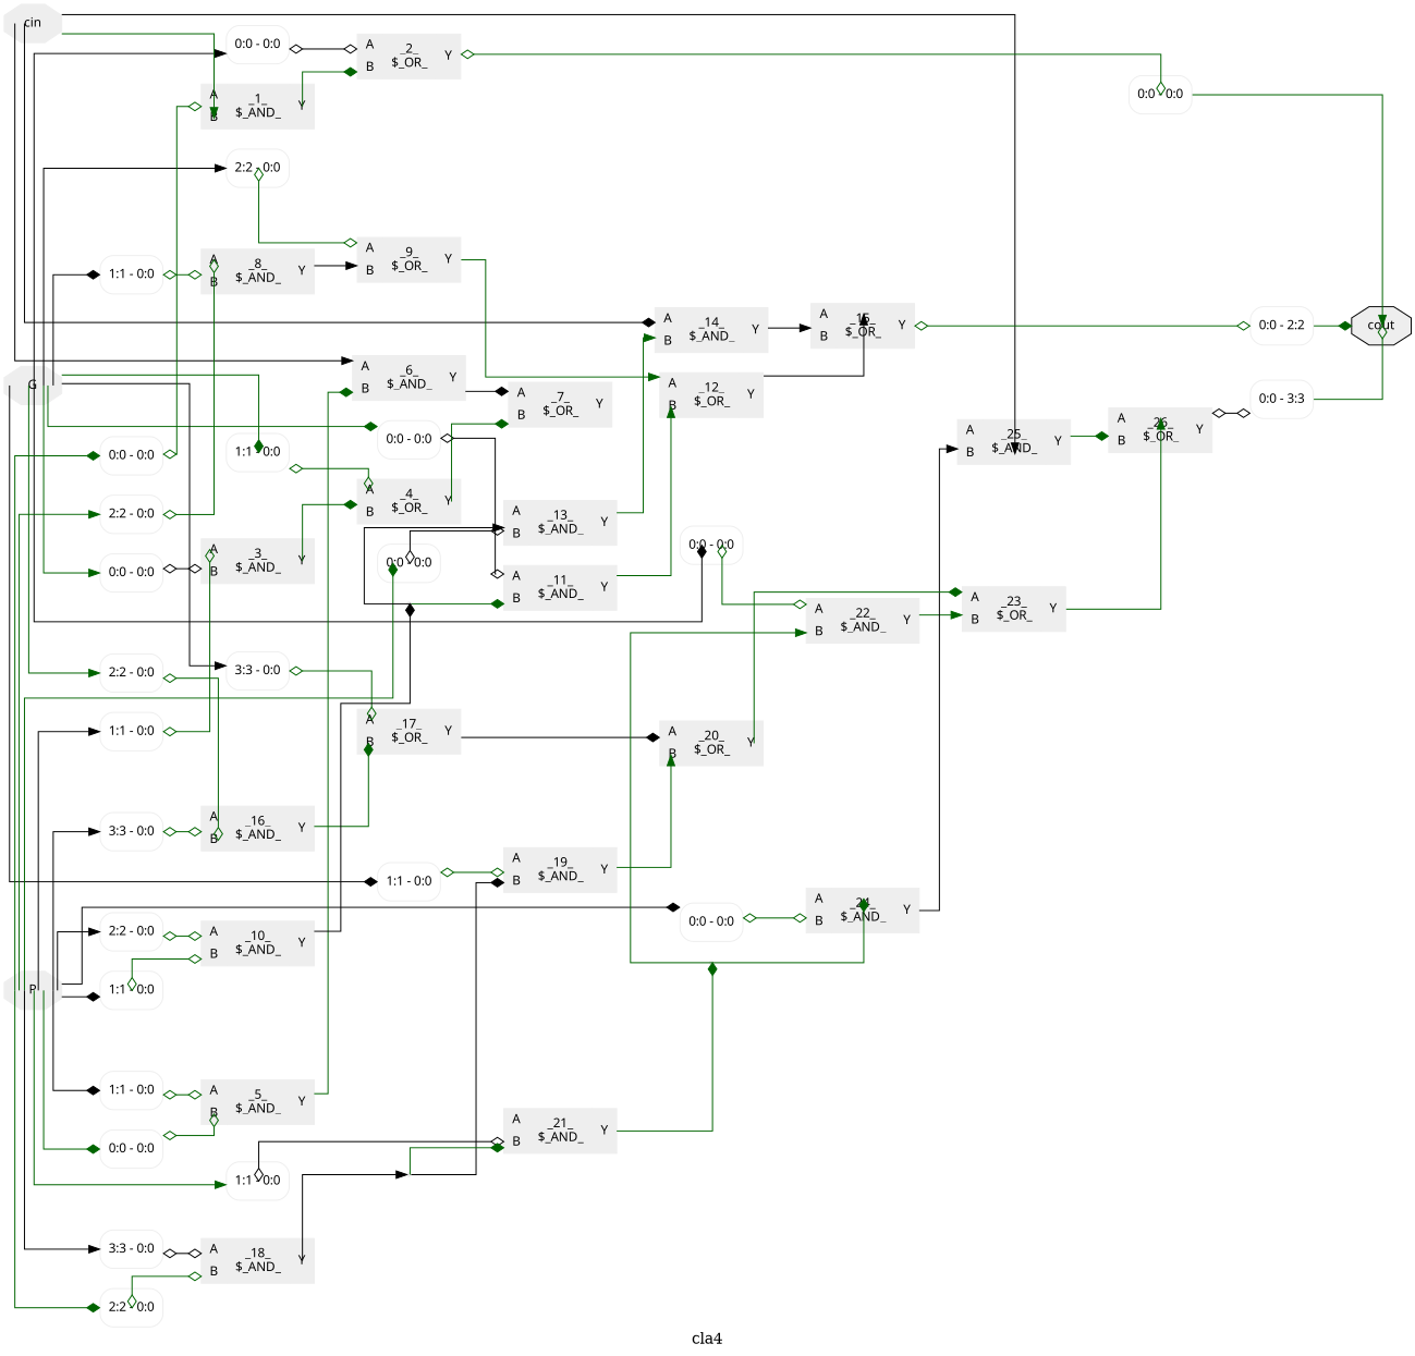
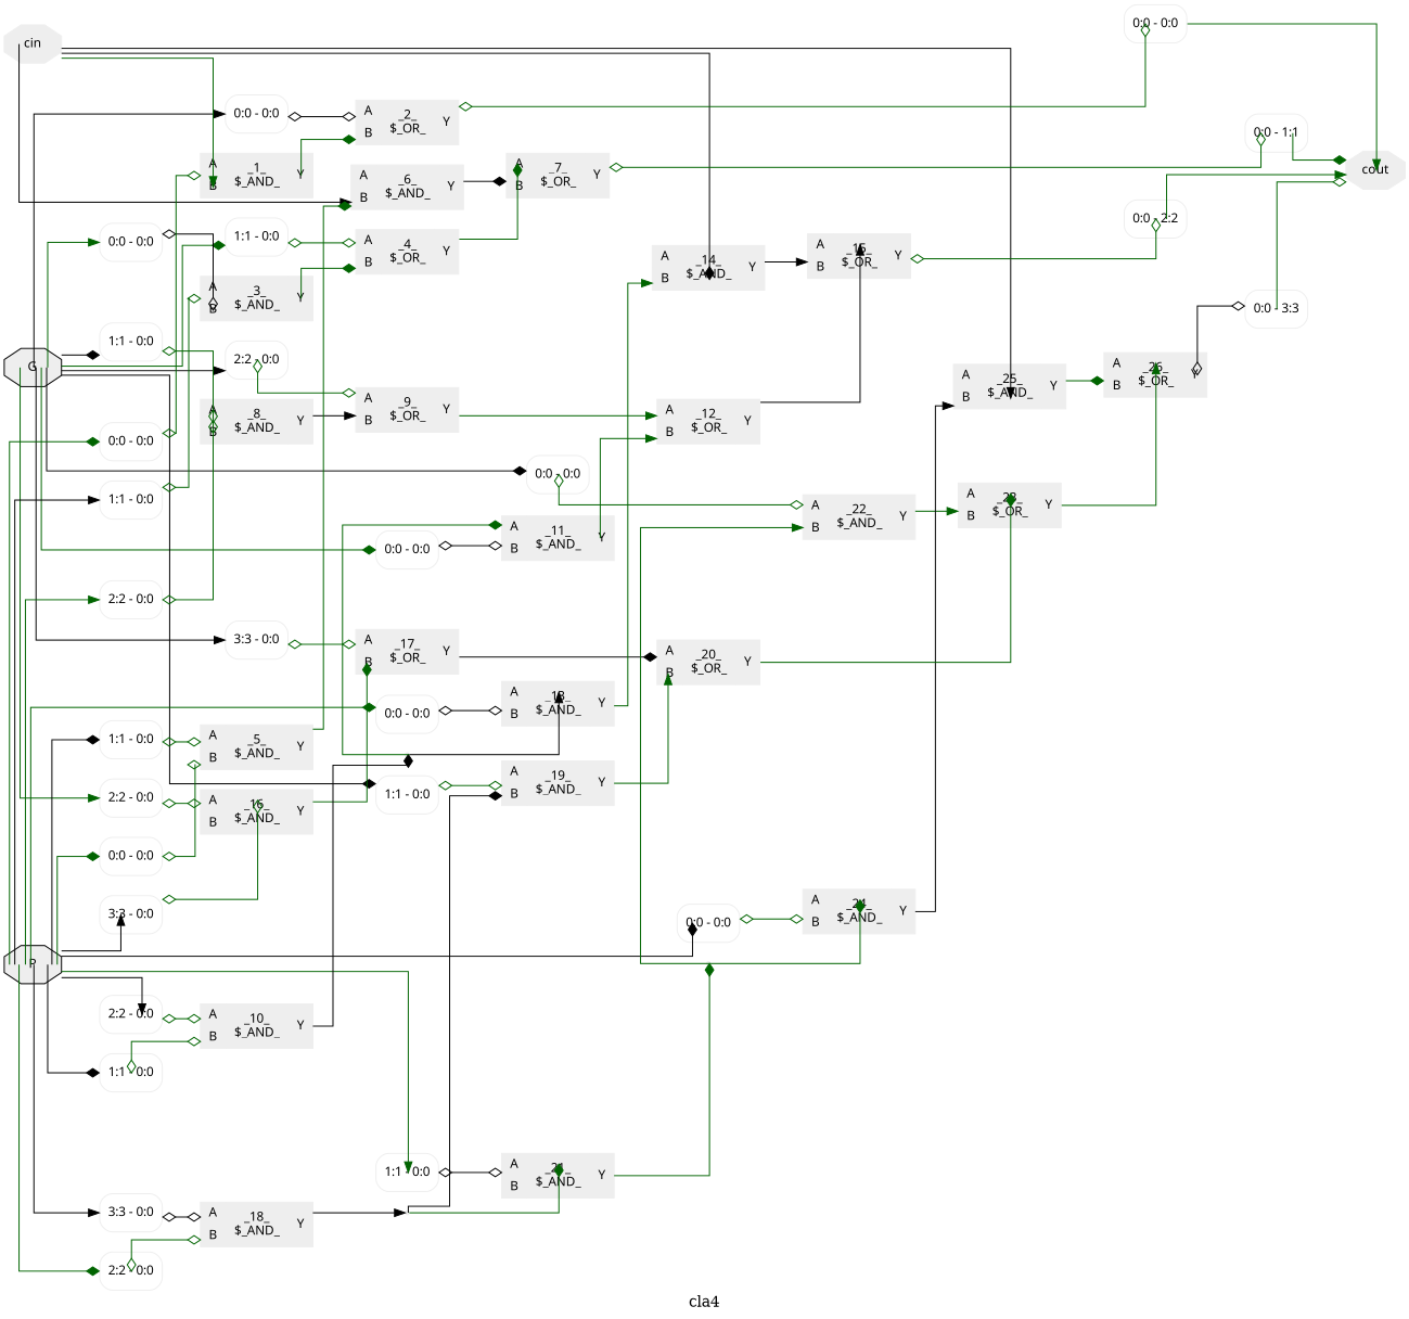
  digraph {
    label=cla4
    ordering=in
    rankdir=LR
    remincross=true
    spline=ortho
    splines=ortho
    node [color="#EEEEEE" fillcolor="#EEEEEE" fontname=Verdana fontsize=12 shape=record style=filled]
    edge [arrowhead=diamond color=darkgreen headport="p28:w" tailport=e]
-   n23 [fontcolor=black label=G shape=octagon]
-   n24 [fontcolor=black label=P shape=octagon]
+   n23 [color=black fontcolor=black label=G shape=octagon]
+   n24 [color=black fontcolor=black label=P shape=octagon]
    n25 [fontcolor=black label=cin shape=octagon]
-   n26 [color=black fontcolor=black label=cout shape=octagon]
+   n26 [fontcolor=black label=cout shape=octagon]
    x1 [label="<s0> 0:0 - 0:0 " style=rounded]
    x4 [label="<s0> 0:0 - 0:0 " style=rounded]
    x5 [label="<s0> 1:1 - 0:0 " style=rounded]
    x10 [label="<s0> 1:1 - 0:0 " style=rounded]
    x11 [label="<s0> 2:2 - 0:0 " style=rounded]
    x14 [label="<s0> 0:0 - 0:0 " style=rounded]
    x18 [label="<s0> 2:2 - 0:0 " style=rounded]
    x19 [label="<s0> 3:3 - 0:0 " style=rounded]
    x22 [label="<s0> 1:1 - 0:0 " style=rounded]
    x24 [label="<s0> 0:0 - 0:0 " style=rounded]
    x0 [label="<s0> 0:0 - 0:0 " style=rounded]
    x3 [label="<s0> 1:1 - 0:0 " style=rounded]
    x6 [label="<s0> 1:1 - 0:0 " style=rounded]
    x7 [label="<s0> 0:0 - 0:0 " style=rounded]
    x9 [label="<s0> 2:2 - 0:0 " style=rounded]
    x12 [label="<s0> 2:2 - 0:0 " style=rounded]
    x13 [label="<s0> 1:1 - 0:0 " style=rounded]
    x15 [label="<s0> 0:0 - 0:0 " style=rounded]
    x17 [label="<s0> 3:3 - 0:0 " style=rounded]
    x20 [label="<s0> 3:3 - 0:0 " style=rounded]
    x21 [label="<s0> 2:2 - 0:0 " style=rounded]
    x23 [label="<s0> 1:1 - 0:0 " style=rounded]
    x25 [label="<s0> 0:0 - 0:0 " style=rounded]
    c30 [label="{{<p27> A|<p28> B}|_1_\n$_AND_|{<p29> Y}}"]
    c35 [label="{{<p27> A|<p28> B}|_6_\n$_AND_|{<p29> Y}}"]
    c43 [label="{{<p27> A|<p28> B}|_14_\n$_AND_|{<p29> Y}}"]
    c54 [label="{{<p27> A|<p28> B}|_25_\n$_AND_|{<p29> Y}}"]
    c31 [label="{{<p27> A|<p28> B}|_2_\n$_OR_|{<p29> Y}}"]
    c32 [label="{{<p27> A|<p28> B}|_3_\n$_AND_|{<p29> Y}}"]
    c33 [label="{{<p27> A|<p28> B}|_4_\n$_OR_|{<p29> Y}}"]
    c37 [label="{{<p27> A|<p28> B}|_8_\n$_AND_|{<p29> Y}}"]
    c38 [label="{{<p27> A|<p28> B}|_9_\n$_OR_|{<p29> Y}}"]
    c40 [label="{{<p27> A|<p28> B}|_11_\n$_AND_|{<p29> Y}}"]
    c45 [label="{{<p27> A|<p28> B}|_16_\n$_AND_|{<p29> Y}}"]
    c46 [label="{{<p27> A|<p28> B}|_17_\n$_OR_|{<p29> Y}}"]
    c48 [label="{{<p27> A|<p28> B}|_19_\n$_AND_|{<p29> Y}}"]
    c51 [label="{{<p27> A|<p28> B}|_22_\n$_AND_|{<p29> Y}}"]
    c34 [label="{{<p27> A|<p28> B}|_5_\n$_AND_|{<p29> Y}}"]
    c39 [label="{{<p27> A|<p28> B}|_10_\n$_AND_|{<p29> Y}}"]
    c42 [label="{{<p27> A|<p28> B}|_13_\n$_AND_|{<p29> Y}}"]
    c47 [label="{{<p27> A|<p28> B}|_18_\n$_AND_|{<p29> Y}}"]
    c50 [label="{{<p27> A|<p28> B}|_21_\n$_AND_|{<p29> Y}}"]
    c53 [label="{{<p27> A|<p28> B}|_24_\n$_AND_|{<p29> Y}}"]
    c36 [label="{{<p27> A|<p28> B}|_7_\n$_OR_|{<p29> Y}}"]
    c44 [label="{{<p27> A|<p28> B}|_15_\n$_OR_|{<p29> Y}}"]
    c55 [label="{{<p27> A|<p28> B}|_26_\n$_OR_|{<p29> Y}}"]
    x2 [label="<s0> 0:0 - 0:0 " style=rounded]
+   x8 [label="<s0> 0:0 - 1:1 " style=rounded]
    c41 [label="{{<p27> A|<p28> B}|_12_\n$_OR_|{<p29> Y}}"]
    n6 [shape=point]
    x16 [label="<s0> 0:0 - 2:2 " style=rounded]
    c49 [label="{{<p27> A|<p28> B}|_20_\n$_OR_|{<p29> Y}}"]
    c52 [label="{{<p27> A|<p28> B}|_23_\n$_OR_|{<p29> Y}}"]
    n11 [shape=point]
    n13 [shape=point]
    x26 [label="<s0> 0:0 - 3:3 " style=rounded]
    subgraph sub_1 {
      rank=source
      n23
      n24
      n25
    }
    subgraph sub_2 {
      rank=sink
      n26
    }
    n23 -> x1 [arrowhead=normal color=black headport="s0:w"]
    n23 -> x4 [arrowhead=normal headport="s0:w"]
    n23 -> x5 [headport="s0:w"]
    n23 -> x10 [color=black headport="s0:w"]
    n23 -> x11 [arrowhead=normal color=black headport="s0:w"]
    n23 -> x14 [headport="s0:w"]
    n23 -> x18 [arrowhead=normal headport="s0:w"]
    n23 -> x19 [arrowhead=normal color=black headport="s0:w"]
    n23 -> x22 [color=black headport="s0:w"]
    n23 -> x24 [color=black headport="s0:w"]
    n24 -> x0 [headport="s0:w"]
    n24 -> x3 [arrowhead=normal color=black headport="s0:w"]
    n24 -> x6 [color=black headport="s0:w"]
    n24 -> x7 [headport="s0:w"]
    n24 -> x9 [arrowhead=normal headport="s0:w"]
    n24 -> x12 [arrowhead=normal color=black headport="s0:w"]
    n24 -> x13 [color=black headport="s0:w"]
    n24 -> x15 [headport="s0:w"]
    n24 -> x17 [arrowhead=normal color=black headport="s0:w"]
    n24 -> x20 [arrowhead=normal color=black headport="s0:w"]
    n24 -> x21 [headport="s0:w"]
    n24 -> x23 [arrowhead=normal headport="s0:w"]
    n24 -> x25 [color=black headport="s0:w"]
    n25 -> c30 [arrowhead=normal]
    n25 -> c35 [arrowhead=normal color=black]
    n25 -> c43 [color=black]
    n25 -> c54 [arrowhead=normal color=black]
    x1 -> c31 [arrowhead=odiamond arrowtail=odiamond color=black dir=both headport="p27:w"]
    x4 -> c32 [arrowhead=odiamond arrowtail=odiamond color=black dir=both]
    x5 -> c33 [arrowhead=odiamond arrowtail=odiamond dir=both headport="p27:w"]
    x10 -> c37 [arrowhead=odiamond arrowtail=odiamond dir=both]
    x11 -> c38 [arrowhead=odiamond arrowtail=odiamond dir=both headport="p27:w"]
    x14 -> c40 [arrowhead=odiamond arrowtail=odiamond color=black dir=both]
    x18 -> c45 [arrowhead=odiamond arrowtail=odiamond dir=both]
    x19 -> c46 [arrowhead=odiamond arrowtail=odiamond dir=both headport="p27:w"]
    x22 -> c48 [arrowhead=odiamond arrowtail=odiamond dir=both]
    x24 -> c51 [arrowhead=odiamond arrowtail=odiamond dir=both]
    x0 -> c30 [arrowhead=odiamond arrowtail=odiamond dir=both headport="p27:w"]
    x3 -> c32 [arrowhead=odiamond arrowtail=odiamond dir=both headport="p27:w"]
    x6 -> c34 [arrowhead=odiamond arrowtail=odiamond dir=both headport="p27:w"]
    x7 -> c34 [arrowhead=odiamond arrowtail=odiamond dir=both]
    x9 -> c37 [arrowhead=odiamond arrowtail=odiamond dir=both headport="p27:w"]
    x12 -> c39 [arrowhead=odiamond arrowtail=odiamond dir=both headport="p27:w"]
    x13 -> c39 [arrowhead=odiamond arrowtail=odiamond dir=both]
    x15 -> c42 [arrowhead=odiamond arrowtail=odiamond color=black dir=both]
    x17 -> c45 [arrowhead=odiamond arrowtail=odiamond dir=both headport="p27:w"]
    x20 -> c47 [arrowhead=odiamond arrowtail=odiamond color=black dir=both headport="p27:w"]
    x21 -> c47 [arrowhead=odiamond arrowtail=odiamond dir=both]
    x23 -> c50 [arrowhead=odiamond arrowtail=odiamond color=black dir=both]
    x25 -> c53 [arrowhead=odiamond arrowtail=odiamond dir=both]
    c30 -> c31 [tailport="p29:e"]
    c35 -> c36 [color=black tailport="p29:e"]
    c43 -> c44 [arrowhead=normal color=black tailport="p29:e"]
    c54 -> c55 [tailport="p29:e"]
    c31 -> x2 [arrowhead=odiamond arrowtail=odiamond dir=both headport=w tailport="p29:e"]
    c32 -> c33 [tailport="p29:e"]
    c33 -> c36 [headport="p27:w" tailport="p29:e"]
    c37 -> c38 [arrowhead=normal color=black tailport="p29:e"]
    c38 -> c41 [arrowhead=normal headport="p27:w" tailport="p29:e"]
    c40 -> c41 [arrowhead=normal tailport="p29:e"]
    c45 -> c46 [tailport="p29:e"]
    c46 -> c49 [color=black headport="p27:w" tailport="p29:e"]
    c48 -> c49 [arrowhead=normal tailport="p29:e"]
    c51 -> c52 [arrowhead=normal tailport="p29:e"]
    c34 -> c35 [headport="p27:w" tailport="p29:e"]
    c39 -> n6 [color=black headport=w tailport="p29:e"]
    c42 -> c43 [arrowhead=normal headport="p27:w" tailport="p29:e"]
    c47 -> n11 [arrowhead=normal color=black headport=w tailport="p29:e"]
    c50 -> n13 [headport=w tailport="p29:e"]
    c53 -> c54 [arrowhead=normal color=black headport="p27:w" tailport="p29:e"]
+   c36 -> x8 [arrowhead=odiamond arrowtail=odiamond dir=both headport=w tailport="p29:e"]
    c44 -> x16 [arrowhead=odiamond arrowtail=odiamond dir=both headport=w tailport="p29:e"]
    c55 -> x26 [arrowhead=odiamond arrowtail=odiamond color=black dir=both headport=w tailport="p29:e"]
    x2 -> n26 [arrowhead=normal headport=w tailport="s0:e"]
+   x8 -> n26 [headport=w tailport="s0:e"]
    c41 -> c44 [arrowhead=normal color=black headport="p27:w" tailport="p29:e"]
    n6 -> c40 [headport="p27:w"]
    n6 -> c42 [arrowhead=normal color=black headport="p27:w"]
-   x16 -> n26 [headport=w tailport="s0:e"]
+   x16 -> n26 [arrowhead=normal headport=w tailport="s0:e"]
    c49 -> c52 [headport="p27:w" tailport="p29:e"]
    c52 -> c55 [arrowhead=normal headport="p27:w" tailport="p29:e"]
    n11 -> c48 [color=black headport="p27:w"]
    n11 -> c50 [headport="p27:w"]
    n13 -> c51 [arrowhead=normal headport="p27:w"]
    n13 -> c53 [headport="p27:w"]
    x26 -> n26 [arrowhead=odiamond headport=w tailport="s0:e"]
  }
